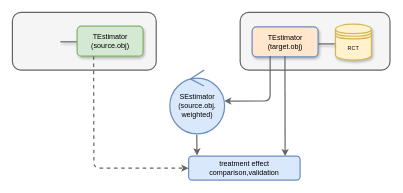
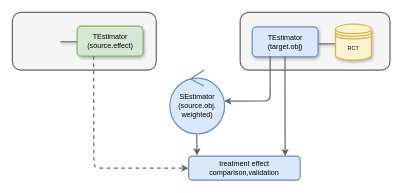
  <mxCell id="0" />
  <mxCell id="1" parent="0" />
  <mxCell id="2" value="" style="rounded=1;whiteSpace=wrap;html=1;shadow=0;fillColor=#f5f5f5;strokeColor=#666666;fontColor=#333333;strokeWidth=2;" parent="1" vertex="1"><mxGeometry x="400" y="20" width="250" height="96.5" as="geometry" /></mxCell>
  <mxCell id="3" value="" style="rounded=1;whiteSpace=wrap;html=1;shadow=0;fillColor=#f5f5f5;strokeColor=#666666;fontColor=#333333;strokeWidth=2;" parent="1" vertex="1"><mxGeometry x="20" y="20" width="240" height="96.5" as="geometry" /></mxCell>
  <mxCell id="4" value="SEstimator&lt;br&gt;(source.obj.&lt;br&gt;weighted)" style="ellipse;shape=umlControl;whiteSpace=wrap;html=1;shadow=0;rounded=1;fillColor=#dae8fc;strokeColor=#6c8ebf;strokeWidth=2;" parent="1" vertex="1"><mxGeometry x="282.62" y="116.5" width="91.38" height="106.5" as="geometry" /></mxCell>
  <mxCell id="5" value="RCT" style="shape=datastore;whiteSpace=wrap;html=1;fontSize=9;shadow=1;rounded=1;fillColor=#fff2cc;strokeColor=#d6b656;strokeWidth=2;" parent="1" vertex="1"><mxGeometry x="559" y="39.75" width="60" height="60" as="geometry" /></mxCell>
  <mxCell id="6" value="" style="line;strokeWidth=2;rotatable=0;dashed=0;labelPosition=right;align=left;verticalAlign=middle;spacingTop=0;spacingLeft=6;points=[];portConstraint=eastwest;fontSize=9;shadow=1;rounded=1;fillColor=#f5f5f5;fontColor=#333333;strokeColor=#666666;" parent="1" vertex="1"><mxGeometry x="100" y="64.25" width="28" height="10" as="geometry" /></mxCell>
  <mxCell id="7" value="" style="line;strokeWidth=2;rotatable=0;dashed=0;labelPosition=right;align=left;verticalAlign=middle;spacingTop=0;spacingLeft=6;points=[];portConstraint=eastwest;fontSize=9;shadow=1;rounded=1;fillColor=#f5f5f5;fontColor=#333333;strokeColor=#666666;" parent="1" vertex="1"><mxGeometry x="530" y="67.75" width="28" height="10" as="geometry" /></mxCell>
- <mxCell id="8" value="TEstimator&lt;br&gt;(source.obj)" style="html=1;shadow=1;rounded=1;fillColor=#d5e8d4;strokeColor=#82b366;strokeWidth=2;" parent="1" vertex="1"><mxGeometry x="128" y="43.25" width="110" height="50" as="geometry" /></mxCell>
- <mxCell id="9" value="TEstimator&lt;br&gt;(target.obj)" style="html=1;shadow=1;rounded=1;fillColor=#ffe6cc;strokeColor=#6c8ebf;strokeWidth=2;" parent="1" vertex="1"><mxGeometry x="420" y="44.25" width="110" height="50" as="geometry" /></mxCell>
+ <mxCell id="8" value="TEstimator&lt;br&gt;(source.effect)" style="html=1;shadow=1;rounded=1;fillColor=#d5e8d4;strokeColor=#82b366;strokeWidth=2;" parent="1" vertex="1"><mxGeometry x="128" y="43.25" width="110" height="50" as="geometry" /></mxCell>
+ <mxCell id="9" value="TEstimator&lt;br&gt;(target.obj)" style="html=1;shadow=1;rounded=1;fillColor=#dae8fc;strokeColor=#6c8ebf;strokeWidth=2;" parent="1" vertex="1"><mxGeometry x="420" y="44.25" width="110" height="50" as="geometry" /></mxCell>
  <mxCell id="10" value="" style="endArrow=classic;html=1;rounded=1;shadow=0;fillColor=#f5f5f5;strokeColor=#666666;strokeWidth=2;" parent="1" edge="1"><mxGeometry width="50" height="50" relative="1" as="geometry"><mxPoint x="474.71" y="93.25" as="sourcePoint" /><mxPoint x="475" y="260" as="targetPoint" /></mxGeometry></mxCell>
  <mxCell id="11" value="treatment effect comparison,validation" style="rounded=1;whiteSpace=wrap;html=1;shadow=0;fillColor=#dae8fc;strokeColor=#6c8ebf;strokeWidth=2;" parent="1" vertex="1"><mxGeometry x="314" y="260" width="186" height="40" as="geometry" /></mxCell>
  <mxCell id="12" value="" style="endArrow=classic;html=1;rounded=1;exitX=0.492;exitY=1.021;exitDx=0;exitDy=0;exitPerimeter=0;shadow=0;fillColor=#f5f5f5;strokeColor=#666666;strokeWidth=2;" parent="1" edge="1"><mxGeometry width="50" height="50" relative="1" as="geometry"><mxPoint x="327.579" y="224.236" as="sourcePoint" /><mxPoint x="328" y="259" as="targetPoint" /></mxGeometry></mxCell>
  <mxCell id="13" value="" style="endArrow=classic;html=1;rounded=1;entryX=0.992;entryY=0.485;entryDx=0;entryDy=0;entryPerimeter=0;shadow=0;fillColor=#f5f5f5;strokeColor=#666666;strokeWidth=2;" parent="1" target="4" edge="1"><mxGeometry width="50" height="50" relative="1" as="geometry"><mxPoint x="450" y="93" as="sourcePoint" /><mxPoint x="450.29" y="260" as="targetPoint" /><Array as="points"><mxPoint x="450" y="168" /></Array></mxGeometry></mxCell>
  <mxCell id="14" value="" style="endArrow=classic;html=1;rounded=1;exitX=0.25;exitY=1;exitDx=0;exitDy=0;entryX=0;entryY=0.5;entryDx=0;entryDy=0;shadow=0;fillColor=#f5f5f5;strokeColor=#666666;strokeWidth=2;dashed=1;" parent="1" source="8" target="11" edge="1"><mxGeometry width="50" height="50" relative="1" as="geometry"><mxPoint x="193" y="103.25" as="sourcePoint" /><mxPoint x="289.97" y="179.963" as="targetPoint" /><Array as="points"><mxPoint x="156" y="280" /></Array></mxGeometry></mxCell>
